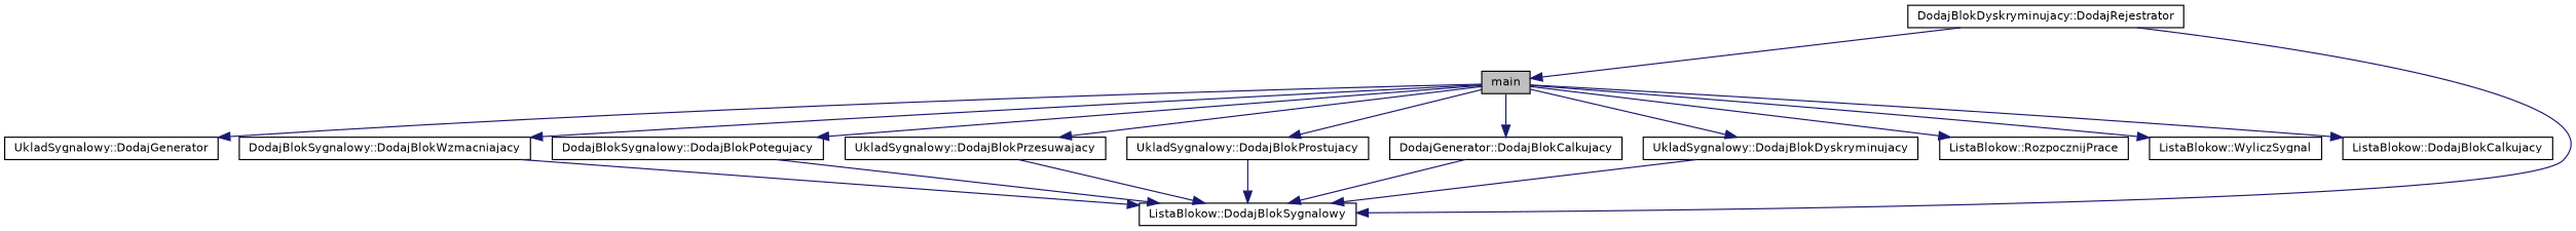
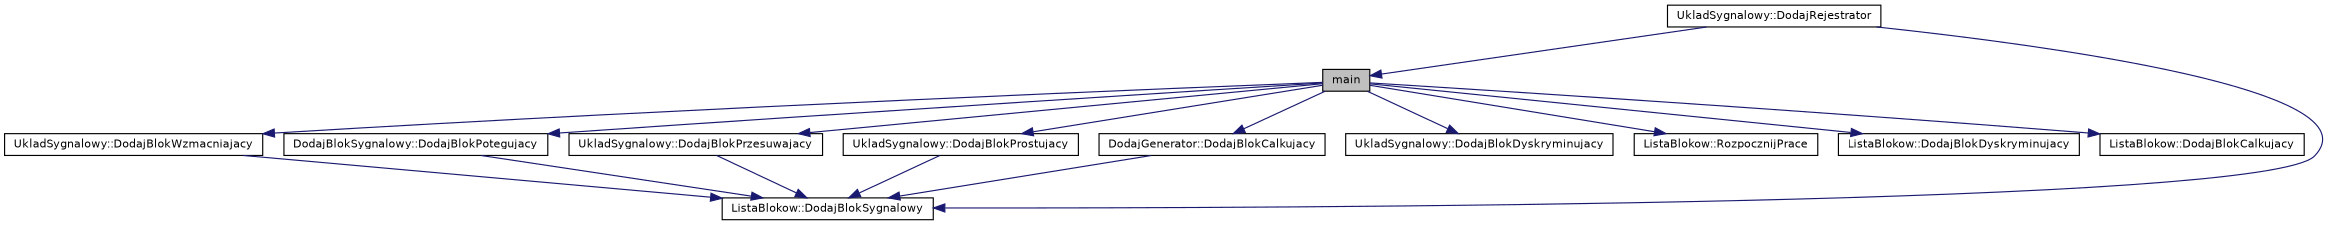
  digraph {
    rankdir=TB
    node [color=black fillcolor=white fontname=Helvetica fontsize=10 shape=record style=filled]
    edge [color=midnightblue fontname=Helvetica fontsize=10 labelfontname=Helvetica labelfontsize=10 style=solid]
    n1 [fillcolor=grey75 fontcolor=black height=0.2 label=main width=0.4]
-   n2 [height=0.2 label="UkladSygnalowy::DodajGenerator" width=0.4]
-   n3 [height=0.2 label="DodajBlokSygnalowy::DodajBlokWzmacniajacy" width=0.4]
+   n3 [height=0.2 label="UkladSygnalowy::DodajBlokWzmacniajacy" width=0.4]
    n4 [height=0.2 label="DodajBlokSygnalowy::DodajBlokPotegujacy" width=0.4]
    n5 [height=0.2 label="UkladSygnalowy::DodajBlokPrzesuwajacy" width=0.4]
    n6 [height=0.2 label="UkladSygnalowy::DodajBlokProstujacy" width=0.4]
    n7 [height=0.2 label="DodajGenerator::DodajBlokCalkujacy" width=0.4]
    n8 [height=0.2 label="UkladSygnalowy::DodajBlokDyskryminujacy" width=0.4]
    n9 [height=0.2 label="ListaBlokow::RozpocznijPrace" width=0.4]
-   n10 [height=0.2 label="ListaBlokow::WyliczSygnal" width=0.4]
+   n10 [height=0.2 label="ListaBlokow::DodajBlokDyskryminujacy" width=0.4]
    n11 [height=0.2 label="ListaBlokow::DodajBlokCalkujacy" width=0.4]
    n12 [height=0.2 label="ListaBlokow::DodajBlokSygnalowy" width=0.4]
-   n13 [height=0.2 label="DodajBlokDyskryminujacy::DodajRejestrator" width=0.4]
-   n1 -> n2
+   n13 [height=0.2 label="UkladSygnalowy::DodajRejestrator" width=0.4]
    n1 -> n3
    n1 -> n4
    n1 -> n5
    n1 -> n6
    n1 -> n7
    n1 -> n8
    n1 -> n9
    n1 -> n10
    n1 -> n11
    n3 -> n12
    n4 -> n12
    n5 -> n12
    n6 -> n12
    n7 -> n12
-   n8 -> n12
    n13 -> n1
    n13 -> n12
  }
